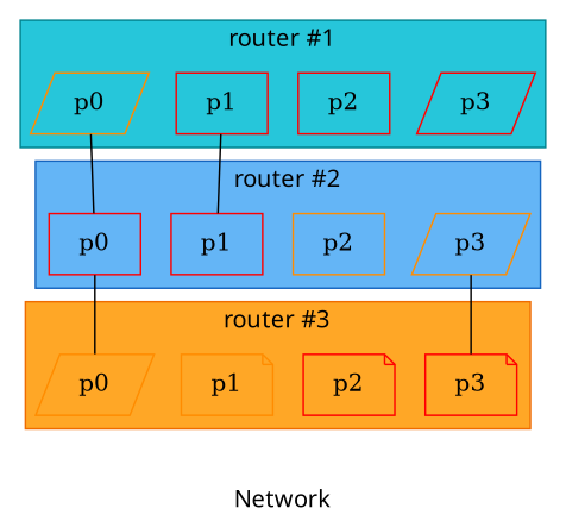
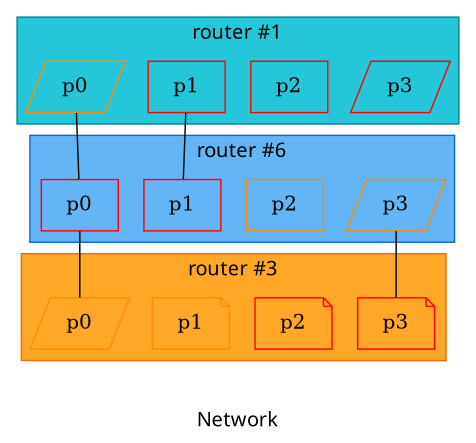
  graph {
    compound=true
    fontname=Tahoma
    label=Network
    node [color=red shape=box]
    edge [color=black]
    n1 [label=p3 shape=parallelogram]
    n2 [label=p2]
    n3 [label=p1]
    n4 [color=darkorange label=p0 shape=parallelogram]
    n5 [color=darkorange label=p3 shape=parallelogram]
    n6 [color=darkorange label=p2]
    n7 [label=p1]
    n8 [label=p0]
    n9 [label=p3 shape=note]
    n10 [label=p2 shape=note]
    n11 [color=darkorange label=p1 shape=note]
    n12 [color=darkorange label=p0 shape=parallelogram]
    subgraph cluster_1 {
      bgcolor="#26C6DA"
      color="#00838F"
      label="router #1"
      n1
      n2
      n3
      n4
    }
    subgraph cluster_2 {
      bgcolor="#64B5F6"
      color="#1565C0"
-     label="router #2"
+     label="router #6"
      n5
      n6
      n7
      n8
    }
    subgraph cluster_3 {
      bgcolor="#FFA726"
      color="#EF6C00"
      label="router #3"
      n9
      n10
      n11
      n12
    }
    n3 -- n7
    n4 -- n8
    n5 -- n9
    n8 -- n12
  }
